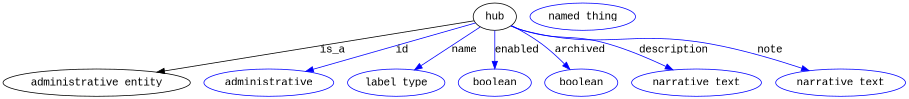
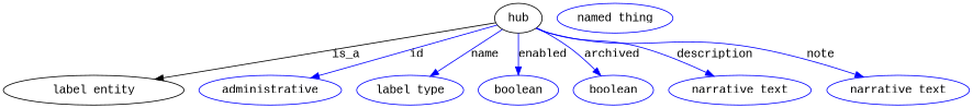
  digraph {
    fontname="Liberation Mono"
    node [fontname="Liberation Mono" color=blue]
    edge [fontname="Liberation Mono" color=blue style=solid]
    n1 [height=0.5 label=hub width=0.79437 color=""]
-   "administrative entity" [height=0.5 width=3.015 color=""]
+   "administrative entity" [height=0.5 width=3.015 label="label entity" color=""]
    n3 [height=0.5 label=administrative width=1.0652]
    n4 [height=0.5 label="label type" width=1.5707]
    n5 [height=0.5 label=boolean width=1.2999]
    n6 [height=0.5 label=boolean width=1.2999]
    n7 [height=0.5 label="narrative text" width=2.0943]
    n8 [height=0.5 label="narrative text" width=2.0943]
    n9 [height=0.5 label="named thing" width=1.9318]
    n1 -> "administrative entity" [label=is_a color="" style=""]
    n1 -> n3 [label=id]
    n1 -> n4 [label=name]
    n1 -> n5 [label=enabled]
    n1 -> n6 [label=archived]
    n1 -> n7 [label=description]
    n1 -> n8 [label=note]
  }
